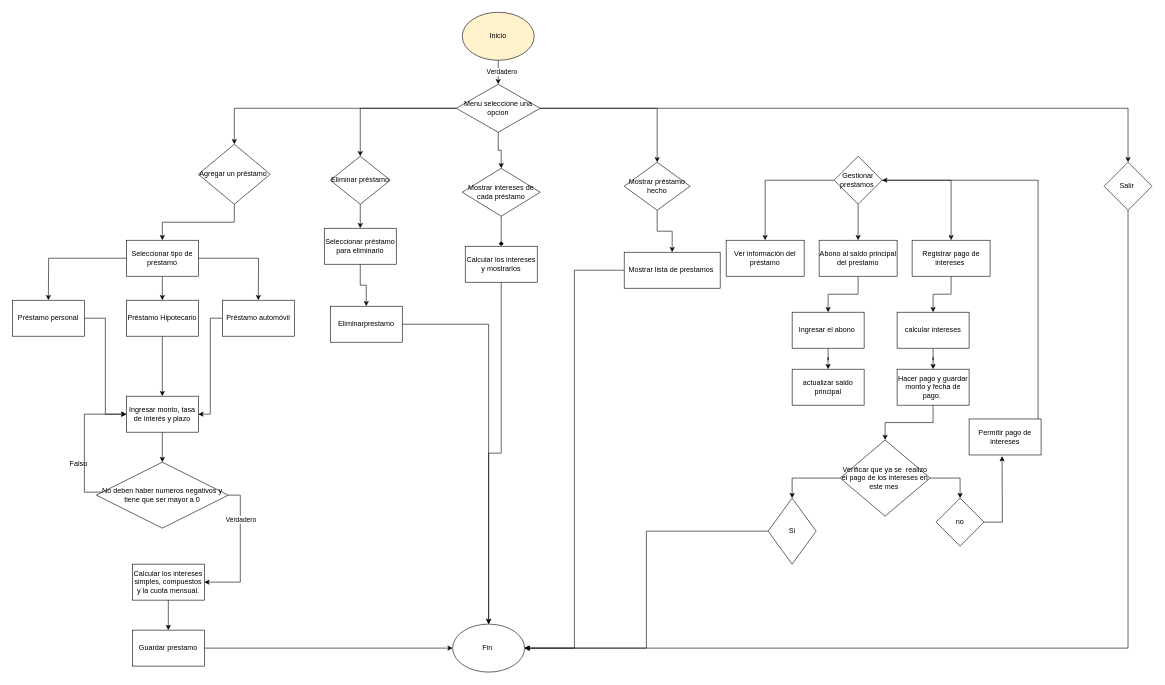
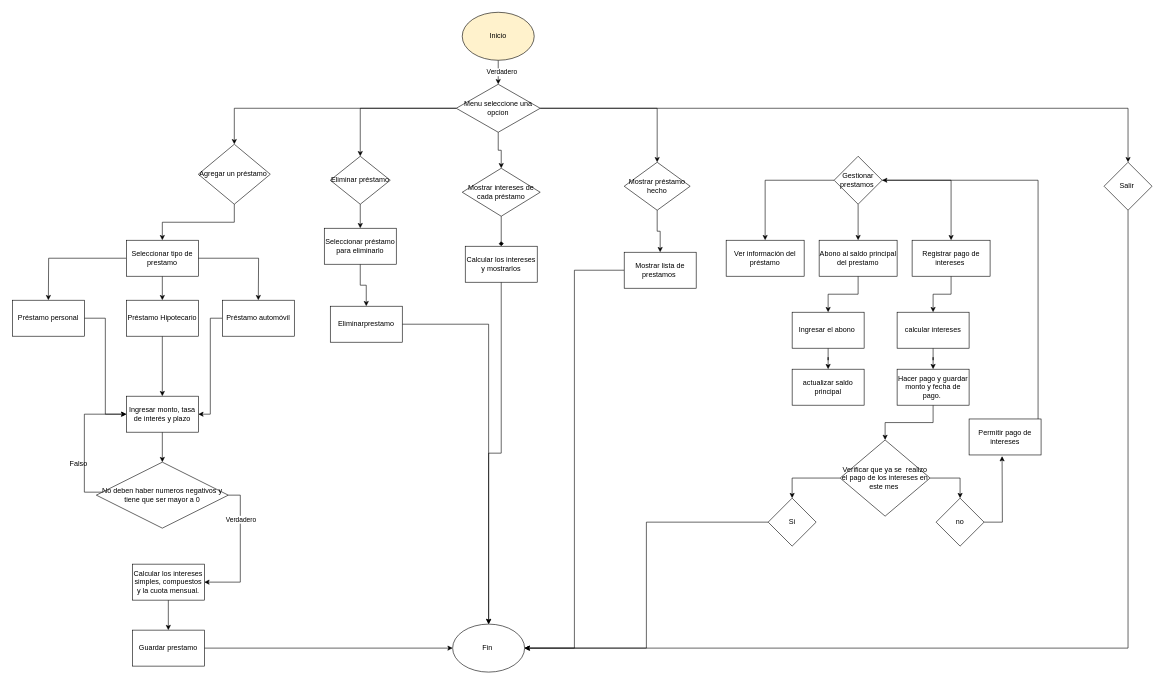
  <mxCell id="0" />
  <mxCell id="1" parent="0" />
  <mxCell id="2" style="edgeStyle=orthogonalEdgeStyle;rounded=0;orthogonalLoop=1;jettySize=auto;html=1;" edge="1" parent="1" source="4" target="20"><mxGeometry relative="1" as="geometry" /></mxCell>
  <mxCell id="3" value="Verdadero" style="edgeLabel;html=1;align=center;verticalAlign=middle;resizable=0;points=[];" vertex="1" connectable="0" parent="2"><mxGeometry x="-0.114" y="5" relative="1" as="geometry"><mxPoint y="1" as="offset" /></mxGeometry></mxCell>
  <mxCell id="4" value="Inicio" style="ellipse;whiteSpace=wrap;html=1;fillColor=#fff2cc;" vertex="1" parent="1"><mxGeometry x="770" y="20" width="120" height="80" as="geometry" /></mxCell>
  <mxCell id="5" style="edgeStyle=orthogonalEdgeStyle;rounded=0;orthogonalLoop=1;jettySize=auto;html=1;" edge="1" parent="1" source="6" target="28"><mxGeometry relative="1" as="geometry" /></mxCell>
  <mxCell id="6" value="Agregar un préstamo&amp;nbsp;" style="rhombus;whiteSpace=wrap;html=1;" vertex="1" parent="1"><mxGeometry x="330" y="240" width="120" height="100" as="geometry" /></mxCell>
  <mxCell id="7" style="edgeStyle=orthogonalEdgeStyle;rounded=0;orthogonalLoop=1;jettySize=auto;html=1;" edge="1" parent="1" source="8" target="47"><mxGeometry relative="1" as="geometry" /></mxCell>
  <mxCell id="8" value="Eliminar préstamo" style="rhombus;whiteSpace=wrap;html=1;" vertex="1" parent="1"><mxGeometry x="550" y="260" width="100" height="80" as="geometry" /></mxCell>
  <mxCell id="9" style="edgeStyle=orthogonalEdgeStyle;rounded=0;orthogonalLoop=1;jettySize=auto;html=1;entryX=0.5;entryY=0;entryDx=0;entryDy=0;" edge="1" parent="1" source="10" target="51"><mxGeometry relative="1" as="geometry" /></mxCell>
  <mxCell id="10" value="Mostrar préstamo hecho" style="rhombus;whiteSpace=wrap;html=1;" vertex="1" parent="1"><mxGeometry x="1040" y="270" width="110" height="80" as="geometry" /></mxCell>
  <mxCell id="11" style="edgeStyle=orthogonalEdgeStyle;rounded=0;orthogonalLoop=1;jettySize=auto;html=1;entryX=0.5;entryY=0;entryDx=0;entryDy=0;" edge="1" parent="1" source="14" target="52"><mxGeometry relative="1" as="geometry" /></mxCell>
  <mxCell id="12" style="edgeStyle=orthogonalEdgeStyle;rounded=0;orthogonalLoop=1;jettySize=auto;html=1;" edge="1" parent="1" source="14" target="54"><mxGeometry relative="1" as="geometry" /></mxCell>
  <mxCell id="13" style="edgeStyle=orthogonalEdgeStyle;rounded=0;orthogonalLoop=1;jettySize=auto;html=1;entryX=0.5;entryY=0;entryDx=0;entryDy=0;" edge="1" parent="1" source="14" target="56"><mxGeometry relative="1" as="geometry" /></mxCell>
  <mxCell id="14" value="Gestionar prestamos&amp;nbsp;" style="rhombus;whiteSpace=wrap;html=1;" vertex="1" parent="1"><mxGeometry x="1390" y="260" width="80" height="80" as="geometry" /></mxCell>
  <mxCell id="15" style="edgeStyle=orthogonalEdgeStyle;rounded=0;orthogonalLoop=1;jettySize=auto;html=1;entryX=0.5;entryY=0;entryDx=0;entryDy=0;" edge="1" parent="1" source="20" target="10"><mxGeometry relative="1" as="geometry" /></mxCell>
  <mxCell id="16" style="edgeStyle=orthogonalEdgeStyle;rounded=0;orthogonalLoop=1;jettySize=auto;html=1;" edge="1" parent="1" source="20" target="8"><mxGeometry relative="1" as="geometry" /></mxCell>
  <mxCell id="17" style="edgeStyle=orthogonalEdgeStyle;rounded=0;orthogonalLoop=1;jettySize=auto;html=1;entryX=0.5;entryY=0;entryDx=0;entryDy=0;" edge="1" parent="1" source="20" target="6"><mxGeometry relative="1" as="geometry" /></mxCell>
  <mxCell id="18" style="edgeStyle=orthogonalEdgeStyle;rounded=0;orthogonalLoop=1;jettySize=auto;html=1;entryX=0.5;entryY=0;entryDx=0;entryDy=0;" edge="1" parent="1" source="20" target="22"><mxGeometry relative="1" as="geometry" /></mxCell>
  <mxCell id="19" style="edgeStyle=orthogonalEdgeStyle;rounded=0;orthogonalLoop=1;jettySize=auto;html=1;entryX=0.5;entryY=0;entryDx=0;entryDy=0;" edge="1" parent="1" source="20" target="75"><mxGeometry relative="1" as="geometry" /></mxCell>
  <mxCell id="20" value="Menu seleccione una opcion" style="rhombus;whiteSpace=wrap;html=1;" vertex="1" parent="1"><mxGeometry x="760" y="140" width="140" height="80" as="geometry" /></mxCell>
  <mxCell id="21" style="edgeStyle=orthogonalEdgeStyle;rounded=0;orthogonalLoop=1;jettySize=auto;html=1;entryX=0.5;entryY=0;entryDx=0;entryDy=0;endArrow=diamond;" edge="1" parent="1" source="22" target="24"><mxGeometry relative="1" as="geometry" /></mxCell>
  <mxCell id="22" value="Mostrar intereses de cada préstamo" style="rhombus;whiteSpace=wrap;html=1;" vertex="1" parent="1"><mxGeometry x="770" y="280" width="130" height="80" as="geometry" /></mxCell>
  <mxCell id="23" style="edgeStyle=orthogonalEdgeStyle;rounded=0;orthogonalLoop=1;jettySize=auto;html=1;entryX=0.5;entryY=0;entryDx=0;entryDy=0;" edge="1" parent="1" source="24" target="73"><mxGeometry relative="1" as="geometry" /></mxCell>
  <mxCell id="24" value="Calcular los intereses y mostrarlos" style="rounded=0;whiteSpace=wrap;html=1;" vertex="1" parent="1"><mxGeometry x="775" y="410" width="120" height="60" as="geometry" /></mxCell>
  <mxCell id="25" style="edgeStyle=orthogonalEdgeStyle;rounded=0;orthogonalLoop=1;jettySize=auto;html=1;" edge="1" parent="1" source="28" target="32"><mxGeometry relative="1" as="geometry" /></mxCell>
  <mxCell id="26" style="edgeStyle=orthogonalEdgeStyle;rounded=0;orthogonalLoop=1;jettySize=auto;html=1;" edge="1" parent="1" source="28"><mxGeometry relative="1" as="geometry"><mxPoint x="80" y="500" as="targetPoint" /></mxGeometry></mxCell>
  <mxCell id="27" style="edgeStyle=orthogonalEdgeStyle;rounded=0;orthogonalLoop=1;jettySize=auto;html=1;" edge="1" parent="1" source="28"><mxGeometry relative="1" as="geometry"><mxPoint x="430" y="500" as="targetPoint" /></mxGeometry></mxCell>
  <mxCell id="28" value="Seleccionar tipo de prestamo" style="rounded=0;whiteSpace=wrap;html=1;" vertex="1" parent="1"><mxGeometry x="210" y="400" width="120" height="60" as="geometry" /></mxCell>
  <mxCell id="29" style="edgeStyle=orthogonalEdgeStyle;rounded=0;orthogonalLoop=1;jettySize=auto;html=1;entryX=0;entryY=0.5;entryDx=0;entryDy=0;" edge="1" parent="1" source="30" target="36"><mxGeometry relative="1" as="geometry" /></mxCell>
  <mxCell id="30" value="Préstamo personal" style="rounded=0;whiteSpace=wrap;html=1;" vertex="1" parent="1"><mxGeometry x="20" y="500" width="120" height="60" as="geometry" /></mxCell>
  <mxCell id="31" style="edgeStyle=orthogonalEdgeStyle;rounded=0;orthogonalLoop=1;jettySize=auto;html=1;" edge="1" parent="1" source="32" target="36"><mxGeometry relative="1" as="geometry" /></mxCell>
  <mxCell id="32" value="Préstamo Hipotecario" style="rounded=0;whiteSpace=wrap;html=1;" vertex="1" parent="1"><mxGeometry x="210" y="500" width="120" height="60" as="geometry" /></mxCell>
  <mxCell id="33" style="edgeStyle=orthogonalEdgeStyle;rounded=0;orthogonalLoop=1;jettySize=auto;html=1;entryX=1;entryY=0.5;entryDx=0;entryDy=0;" edge="1" parent="1" source="34" target="36"><mxGeometry relative="1" as="geometry" /></mxCell>
  <mxCell id="34" value="Préstamo automóvil" style="rounded=0;whiteSpace=wrap;html=1;" vertex="1" parent="1"><mxGeometry x="370" y="500" width="120" height="60" as="geometry" /></mxCell>
  <mxCell id="35" style="edgeStyle=orthogonalEdgeStyle;rounded=0;orthogonalLoop=1;jettySize=auto;html=1;" edge="1" parent="1" source="36" target="40"><mxGeometry relative="1" as="geometry" /></mxCell>
  <mxCell id="36" value="Ingresar monto, tasa de interés y plazo" style="rounded=0;whiteSpace=wrap;html=1;" vertex="1" parent="1"><mxGeometry x="210" y="660" width="120" height="60" as="geometry" /></mxCell>
  <mxCell id="37" style="edgeStyle=orthogonalEdgeStyle;rounded=0;orthogonalLoop=1;jettySize=auto;html=1;entryX=0;entryY=0.5;entryDx=0;entryDy=0;" edge="1" parent="1" source="40" target="36"><mxGeometry relative="1" as="geometry"><Array as="points"><mxPoint x="140" y="820" /><mxPoint x="140" y="690" /></Array></mxGeometry></mxCell>
  <mxCell id="38" style="edgeStyle=orthogonalEdgeStyle;rounded=0;orthogonalLoop=1;jettySize=auto;html=1;entryX=1;entryY=0.5;entryDx=0;entryDy=0;" edge="1" parent="1" source="40" target="43"><mxGeometry relative="1" as="geometry"><mxPoint x="440" y="930" as="targetPoint" /><Array as="points"><mxPoint x="400" y="825" /><mxPoint x="400" y="970" /></Array></mxGeometry></mxCell>
  <mxCell id="39" value="Verdadero" style="edgeLabel;html=1;align=center;verticalAlign=middle;resizable=0;points=[];" vertex="1" connectable="0" parent="38"><mxGeometry x="-0.464" relative="1" as="geometry"><mxPoint as="offset" /></mxGeometry></mxCell>
  <mxCell id="40" value="No deben haber numeros negativos y tiene que ser mayor a 0" style="rhombus;whiteSpace=wrap;html=1;" vertex="1" parent="1"><mxGeometry x="160" y="770" width="220" height="110" as="geometry" /></mxCell>
  <mxCell id="41" value="Falso" style="text;html=1;align=center;verticalAlign=middle;resizable=0;points=[];autosize=1;strokeColor=none;fillColor=none;" vertex="1" parent="1"><mxGeometry x="105" y="758" width="50" height="30" as="geometry" /></mxCell>
  <mxCell id="42" style="edgeStyle=orthogonalEdgeStyle;rounded=0;orthogonalLoop=1;jettySize=auto;html=1;entryX=0.5;entryY=0;entryDx=0;entryDy=0;" edge="1" parent="1" source="43" target="45"><mxGeometry relative="1" as="geometry" /></mxCell>
  <mxCell id="43" value="Calcular los intereses simples, compuestos y la cuota mensual." style="rounded=0;whiteSpace=wrap;html=1;" vertex="1" parent="1"><mxGeometry x="220" y="940" width="120" height="60" as="geometry" /></mxCell>
  <mxCell id="44" style="edgeStyle=orthogonalEdgeStyle;rounded=0;orthogonalLoop=1;jettySize=auto;html=1;entryX=0;entryY=0.5;entryDx=0;entryDy=0;" edge="1" parent="1" source="45" target="73"><mxGeometry relative="1" as="geometry" /></mxCell>
  <mxCell id="45" value="Guardar prestamo" style="rounded=0;whiteSpace=wrap;html=1;" vertex="1" parent="1"><mxGeometry x="220" y="1050" width="120" height="60" as="geometry" /></mxCell>
  <mxCell id="46" style="edgeStyle=orthogonalEdgeStyle;rounded=0;orthogonalLoop=1;jettySize=auto;html=1;" edge="1" parent="1" source="47" target="49"><mxGeometry relative="1" as="geometry" /></mxCell>
  <mxCell id="47" value="Seleccionar préstamo para eliminarlo" style="rounded=0;whiteSpace=wrap;html=1;" vertex="1" parent="1"><mxGeometry x="540" y="380" width="120" height="60" as="geometry" /></mxCell>
  <mxCell id="48" style="edgeStyle=orthogonalEdgeStyle;rounded=0;orthogonalLoop=1;jettySize=auto;html=1;" edge="1" parent="1" source="49" target="73"><mxGeometry relative="1" as="geometry" /></mxCell>
  <mxCell id="49" value="Eliminarprestamo" style="rounded=0;whiteSpace=wrap;html=1;" vertex="1" parent="1"><mxGeometry x="550" y="510" width="120" height="60" as="geometry" /></mxCell>
  <mxCell id="50" style="edgeStyle=orthogonalEdgeStyle;rounded=0;orthogonalLoop=1;jettySize=auto;html=1;entryX=1;entryY=0.5;entryDx=0;entryDy=0;" edge="1" parent="1" source="51" target="73"><mxGeometry relative="1" as="geometry" /></mxCell>
- <mxCell id="51" value="Mostrar lista de prestamos&amp;nbsp;" style="rounded=0;whiteSpace=wrap;html=1;" vertex="1" parent="1"><mxGeometry x="1040" y="420" width="160" height="60" as="geometry" /></mxCell>
+ <mxCell id="51" value="Mostrar lista de prestamos&amp;nbsp;" style="rounded=0;whiteSpace=wrap;html=1;" vertex="1" parent="1"><mxGeometry x="1040" y="420" width="120" height="60" as="geometry" /></mxCell>
  <mxCell id="52" value="Ver información del préstamo" style="rounded=0;whiteSpace=wrap;html=1;" vertex="1" parent="1"><mxGeometry x="1210" y="400" width="130" height="60" as="geometry" /></mxCell>
  <mxCell id="53" style="edgeStyle=orthogonalEdgeStyle;rounded=0;orthogonalLoop=1;jettySize=auto;html=1;" edge="1" parent="1" source="54" target="58"><mxGeometry relative="1" as="geometry" /></mxCell>
  <mxCell id="54" value="Abono al saldo principal del prestamo" style="rounded=0;whiteSpace=wrap;html=1;" vertex="1" parent="1"><mxGeometry x="1365" y="400" width="130" height="60" as="geometry" /></mxCell>
  <mxCell id="55" style="edgeStyle=orthogonalEdgeStyle;rounded=0;orthogonalLoop=1;jettySize=auto;html=1;entryX=0.5;entryY=0;entryDx=0;entryDy=0;" edge="1" parent="1" source="56" target="60"><mxGeometry relative="1" as="geometry" /></mxCell>
  <mxCell id="56" value="Registrar pago de intereses&amp;nbsp;" style="rounded=0;whiteSpace=wrap;html=1;" vertex="1" parent="1"><mxGeometry x="1520" y="400" width="130" height="60" as="geometry" /></mxCell>
  <mxCell id="57" style="edgeStyle=orthogonalEdgeStyle;rounded=0;orthogonalLoop=1;jettySize=auto;html=1;" edge="1" parent="1" source="58" target="63"><mxGeometry relative="1" as="geometry" /></mxCell>
  <mxCell id="58" value="Ingresar el abono&amp;nbsp;" style="rounded=0;whiteSpace=wrap;html=1;" vertex="1" parent="1"><mxGeometry x="1320" y="520" width="120" height="60" as="geometry" /></mxCell>
  <mxCell id="59" style="edgeStyle=orthogonalEdgeStyle;rounded=0;orthogonalLoop=1;jettySize=auto;html=1;" edge="1" parent="1" source="60" target="62"><mxGeometry relative="1" as="geometry" /></mxCell>
  <mxCell id="60" value="calcular intereses" style="rounded=0;whiteSpace=wrap;html=1;" vertex="1" parent="1"><mxGeometry x="1495" y="520" width="120" height="60" as="geometry" /></mxCell>
  <mxCell id="61" style="edgeStyle=orthogonalEdgeStyle;rounded=0;orthogonalLoop=1;jettySize=auto;html=1;entryX=0.5;entryY=0;entryDx=0;entryDy=0;" edge="1" parent="1" source="62" target="66"><mxGeometry relative="1" as="geometry" /></mxCell>
  <mxCell id="62" value="Hacer pago y guardar monto y fecha de pago.&amp;nbsp;" style="rounded=0;whiteSpace=wrap;html=1;" vertex="1" parent="1"><mxGeometry x="1495" y="615" width="120" height="60" as="geometry" /></mxCell>
  <mxCell id="63" value="actualizar saldo principal" style="rounded=0;whiteSpace=wrap;html=1;" vertex="1" parent="1"><mxGeometry x="1320" y="615" width="120" height="60" as="geometry" /></mxCell>
  <mxCell id="64" style="edgeStyle=orthogonalEdgeStyle;rounded=0;orthogonalLoop=1;jettySize=auto;html=1;entryX=0.5;entryY=0;entryDx=0;entryDy=0;exitX=1;exitY=0.5;exitDx=0;exitDy=0;" edge="1" parent="1" source="66" target="70"><mxGeometry relative="1" as="geometry" /></mxCell>
  <mxCell id="65" style="edgeStyle=orthogonalEdgeStyle;rounded=0;orthogonalLoop=1;jettySize=auto;html=1;entryX=0.5;entryY=0;entryDx=0;entryDy=0;" edge="1" parent="1" source="66" target="68"><mxGeometry relative="1" as="geometry" /></mxCell>
  <mxCell id="66" value="Verificar que ya se&amp;nbsp; realizo el pago de los intereses en este mes&amp;nbsp;" style="rhombus;whiteSpace=wrap;html=1;" vertex="1" parent="1"><mxGeometry x="1400" y="733" width="150" height="127" as="geometry" /></mxCell>
  <mxCell id="67" style="edgeStyle=orthogonalEdgeStyle;rounded=0;orthogonalLoop=1;jettySize=auto;html=1;entryX=1;entryY=0.5;entryDx=0;entryDy=0;" edge="1" parent="1" source="68" target="73"><mxGeometry relative="1" as="geometry" /></mxCell>
- <mxCell id="68" value="Si" style="rhombus;whiteSpace=wrap;html=1;" vertex="1" parent="1"><mxGeometry x="1280" y="830" width="80" height="110" as="geometry" /></mxCell>
+ <mxCell id="68" value="Si" style="rhombus;whiteSpace=wrap;html=1;" vertex="1" parent="1"><mxGeometry x="1280" y="830" width="80" height="80" as="geometry" /></mxCell>
  <mxCell id="69" style="edgeStyle=orthogonalEdgeStyle;rounded=0;orthogonalLoop=1;jettySize=auto;html=1;" edge="1" parent="1" source="70"><mxGeometry relative="1" as="geometry"><mxPoint x="1670" y="760" as="targetPoint" /></mxGeometry></mxCell>
  <mxCell id="70" value="no" style="rhombus;whiteSpace=wrap;html=1;" vertex="1" parent="1"><mxGeometry x="1560" y="830" width="80" height="80" as="geometry" /></mxCell>
  <mxCell id="71" style="edgeStyle=orthogonalEdgeStyle;rounded=0;orthogonalLoop=1;jettySize=auto;html=1;entryX=1;entryY=0.5;entryDx=0;entryDy=0;" edge="1" parent="1" source="72" target="14"><mxGeometry relative="1" as="geometry"><Array as="points"><mxPoint x="1730" y="300" /></Array></mxGeometry></mxCell>
  <mxCell id="72" value="Permitir pago de intereses" style="rounded=0;whiteSpace=wrap;html=1;" vertex="1" parent="1"><mxGeometry x="1615" y="698" width="120" height="60" as="geometry" /></mxCell>
  <mxCell id="73" value="Fin&amp;nbsp;" style="ellipse;whiteSpace=wrap;html=1;" vertex="1" parent="1"><mxGeometry x="754" y="1040" width="120" height="80" as="geometry" /></mxCell>
  <mxCell id="74" style="edgeStyle=orthogonalEdgeStyle;rounded=0;orthogonalLoop=1;jettySize=auto;html=1;entryX=1;entryY=0.5;entryDx=0;entryDy=0;" edge="1" parent="1" source="75" target="73"><mxGeometry relative="1" as="geometry"><Array as="points"><mxPoint x="1880" y="1080" /></Array></mxGeometry></mxCell>
  <mxCell id="75" value="Salir&amp;nbsp;" style="rhombus;whiteSpace=wrap;html=1;" vertex="1" parent="1"><mxGeometry x="1840" y="270" width="80" height="80" as="geometry" /></mxCell>
